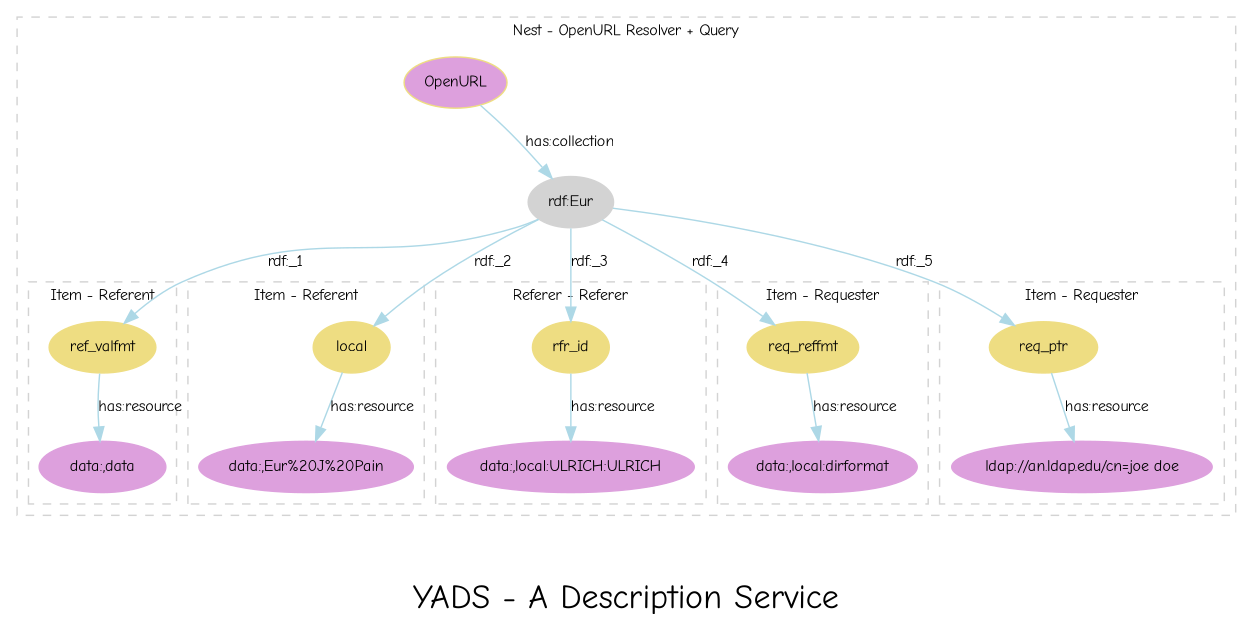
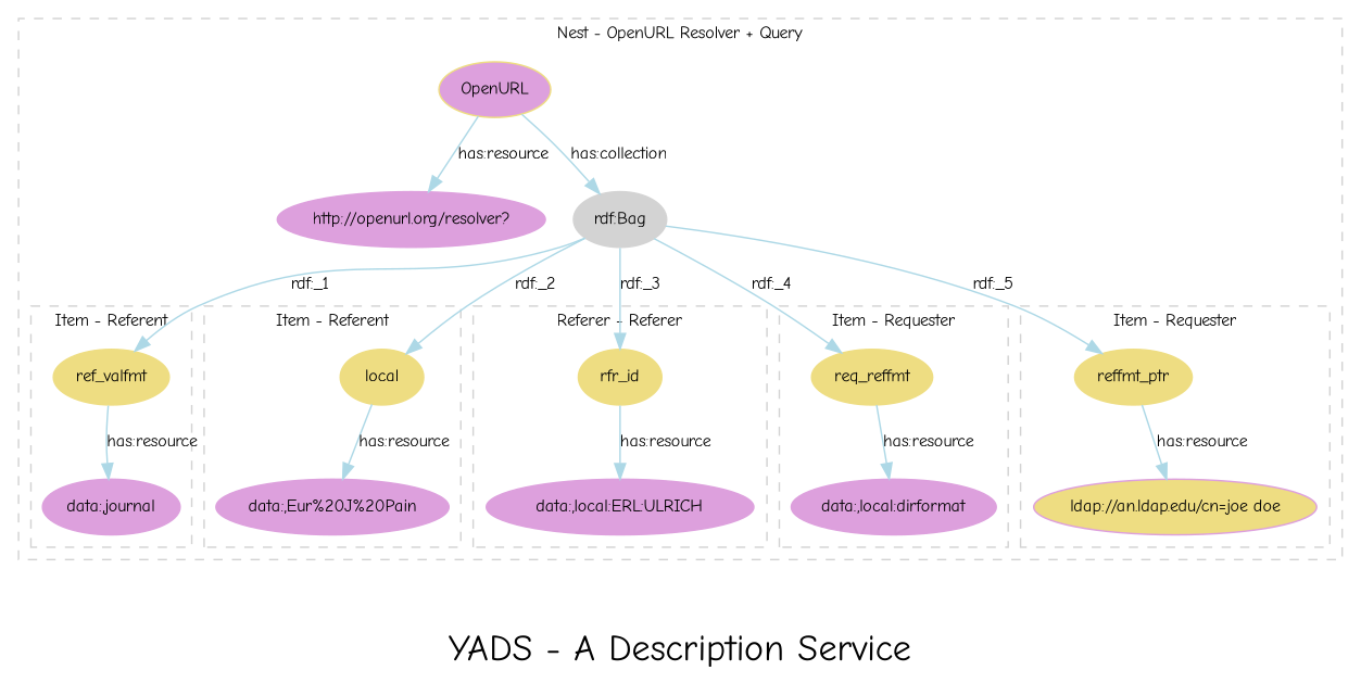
  digraph {
    fontname="Comic Neue"
    fontsize=24
    label="YADS - A Description Service"
    rankdir=TB
    node [color=lightgoldenrod fontcolor=black fontname="Comic Neue" fontsize=11 style=filled]
    edge [color=lightblue fontcolor=black fontname="Comic Neue" fontsize=11 style=filled]
    n1 [label=ref_valfmt]
-   "data:,journal" [color=plum label="data:,data"]
+   "data:,journal" [color=plum]
    n3 [label=local]
    "data:,Eur%20J%20Pain" [color=plum]
    n5 [label=rfr_id]
-   "data:,local:ERL:ULRICH" [color=plum label="data:,local:ULRICH:ULRICH"]
+   "data:,local:ERL:ULRICH" [color=plum]
    n7 [label=req_reffmt]
    "data:,local:dirformat" [color=plum]
-   n9 [label=req_ptr]
-   "ldap://an.ldap.edu/cn=joe doe" [color=plum]
+   n9 [label=reffmt_ptr]
+   "ldap://an.ldap.edu/cn=joe doe" [color=plum fillcolor=lightgoldenrod]
    n11 [fillcolor=plum label=OpenURL]
-   n13 [color=lightgrey label="rdf:Eur"]
+   "http://openurl.org/resolver?" [color=plum]
+   n13 [color=lightgrey label="rdf:Bag"]
    subgraph cluster_1 {
      color=lightgrey
      fontcolor=black
      fontsize=11
      label="Nest - OpenURL Resolver + Query"
      style=dashed
      n11
+     "http://openurl.org/resolver?"
      n13
      subgraph cluster_2 {
        color=lightgrey
        fontcolor=black
        fontsize=11
        label="Item - Referent"
        style=dashed
        n1
        "data:,journal"
      }
      subgraph cluster_3 {
        color=lightgrey
        fontcolor=black
        fontsize=11
        label="Item - Referent"
        style=dashed
        n3
        "data:,Eur%20J%20Pain"
      }
      subgraph cluster_4 {
        color=lightgrey
        fontcolor=black
        fontsize=11
        label="Referer - Referer"
        style=dashed
        n5
        "data:,local:ERL:ULRICH"
      }
      subgraph cluster_5 {
        color=lightgrey
        fontcolor=black
        fontsize=11
        label="Item - Requester"
        style=dashed
        n7
        "data:,local:dirformat"
      }
      subgraph cluster_6 {
        color=lightgrey
        fontcolor=black
        fontsize=11
        label="Item - Requester"
        style=dashed
        n9
        "ldap://an.ldap.edu/cn=joe doe"
      }
    }
    n1 -> "data:,journal" [label="has:resource"]
    n3 -> "data:,Eur%20J%20Pain" [label="has:resource"]
    n5 -> "data:,local:ERL:ULRICH" [label="has:resource"]
    n7 -> "data:,local:dirformat" [label="has:resource"]
    n9 -> "ldap://an.ldap.edu/cn=joe doe" [label="has:resource"]
+   n11 -> "http://openurl.org/resolver?" [label="has:resource"]
    n11 -> n13 [label="has:collection"]
    n13 -> n1 [label="rdf:_1"]
    n13 -> n3 [label="rdf:_2"]
    n13 -> n5 [label="rdf:_3"]
    n13 -> n7 [label="rdf:_4"]
    n13 -> n9 [label="rdf:_5"]
  }
